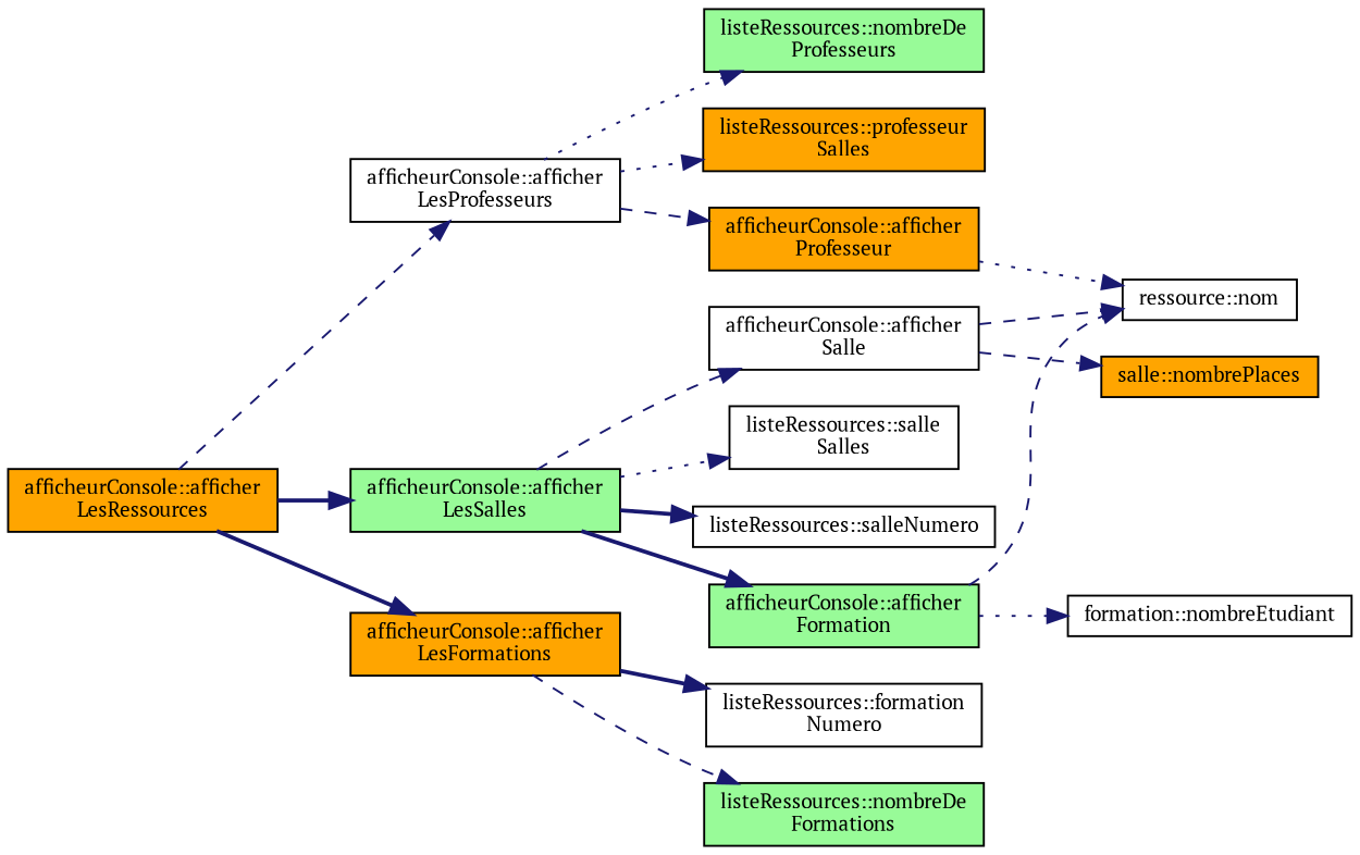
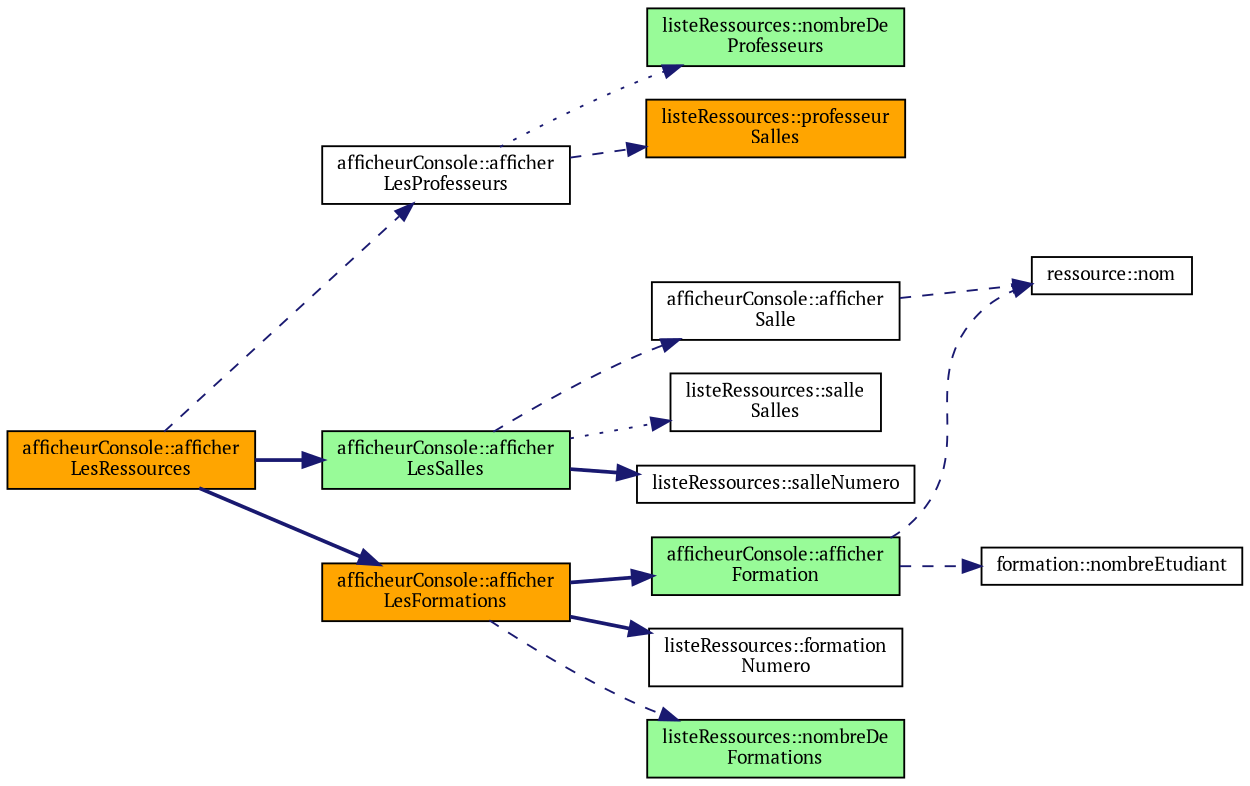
  digraph {
    fontname="PT Serif"
    rankdir=LR
    node [color=black fillcolor=white fontname="PT Serif" fontsize=10 shape=record style=filled]
    edge [color=midnightblue fontname="PT Serif" fontsize=10 labelfontname=Helvetica labelfontsize=10 style=dashed]
    n1 [fillcolor=orange fontcolor=black height=0.2 label="afficheurConsole::afficher\lLesRessources" width=0.4]
    n2 [height=0.2 label="afficheurConsole::afficher\lLesProfesseurs" width=0.4]
    n3 [fillcolor=palegreen height=0.2 label="afficheurConsole::afficher\lLesSalles" width=0.4]
    n4 [fillcolor=orange height=0.2 label="afficheurConsole::afficher\lLesFormations" width=0.4]
    n5 [fillcolor=palegreen height=0.2 label="listeRessources::nombreDe\lProfesseurs" width=0.4]
-   n6 [fillcolor=orange height=0.2 label="afficheurConsole::afficher\lProfesseur" width=0.4]
    n7 [fillcolor=orange height=0.2 label="listeRessources::professeur\lSalles" width=0.4]
    n8 [height=0.2 label="listeRessources::salle\lSalles" width=0.4]
    n9 [height=0.2 label="afficheurConsole::afficher\lSalle" width=0.4]
    n10 [height=0.2 label="listeRessources::salleNumero" width=0.4]
    n11 [fillcolor=palegreen height=0.2 label="listeRessources::nombreDe\lFormations" width=0.4]
    n12 [fillcolor=palegreen height=0.2 label="afficheurConsole::afficher\lFormation" width=0.4]
    n13 [height=0.2 label="listeRessources::formation\lNumero" width=0.4]
    n14 [height=0.2 label="ressource::nom" width=0.4]
-   n15 [fillcolor=orange height=0.2 label="salle::nombrePlaces" width=0.4]
    n16 [height=0.2 label="formation::nombreEtudiant" width=0.4]
    n1 -> n2
    n1 -> n3 [style=bold]
    n1 -> n4 [style=bold]
    n2 -> n5 [style=dotted]
-   n2 -> n6
-   n2 -> n7 [style=dotted]
+   n2 -> n7
    n3 -> n8 [style=dotted]
    n3 -> n9
    n3 -> n10 [style=bold]
    n4 -> n11
-   n3 -> n12 [style=bold]
+   n4 -> n12 [style=bold]
    n4 -> n13 [style=bold]
-   n6 -> n14 [style=dotted]
    n9 -> n14
-   n9 -> n15
    n12 -> n14
-   n12 -> n16 [style=dotted]
+   n12 -> n16
  }
